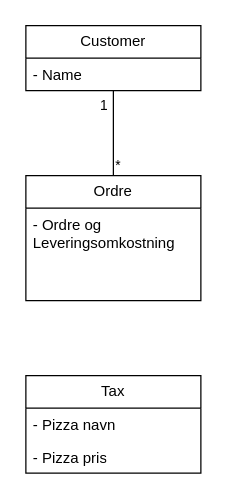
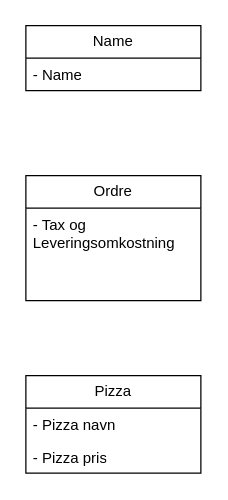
  <mxCell id="0" />
  <mxCell id="1" parent="0" />
  <mxCell id="2" value="Ordre" style="swimlane;fontStyle=0;childLayout=stackLayout;horizontal=1;startSize=26;fillColor=none;horizontalStack=0;resizeParent=1;resizeParentMax=0;resizeLast=0;collapsible=1;marginBottom=0;whiteSpace=wrap;html=1;" vertex="1" parent="1"><mxGeometry x="20" y="140" width="140" height="100" as="geometry" /></mxCell>
- <mxCell id="3" value="- Ordre og Leveringsomkostning" style="text;strokeColor=none;fillColor=none;align=left;verticalAlign=top;spacingLeft=4;spacingRight=4;overflow=hidden;rotatable=0;points=[[0,0.5],[1,0.5]];portConstraint=eastwest;whiteSpace=wrap;html=1;" vertex="1" parent="2"><mxGeometry y="26" width="140" height="74" as="geometry" /></mxCell>
- <mxCell id="4" value="Customer" style="swimlane;fontStyle=0;childLayout=stackLayout;horizontal=1;startSize=26;fillColor=none;horizontalStack=0;resizeParent=1;resizeParentMax=0;resizeLast=0;collapsible=1;marginBottom=0;whiteSpace=wrap;html=1;" vertex="1" parent="1"><mxGeometry x="20" y="20" width="140" height="52" as="geometry" /></mxCell>
+ <mxCell id="3" value="- Tax og Leveringsomkostning" style="text;strokeColor=none;fillColor=none;align=left;verticalAlign=top;spacingLeft=4;spacingRight=4;overflow=hidden;rotatable=0;points=[[0,0.5],[1,0.5]];portConstraint=eastwest;whiteSpace=wrap;html=1;" vertex="1" parent="2"><mxGeometry y="26" width="140" height="74" as="geometry" /></mxCell>
+ <mxCell id="4" value="Name" style="swimlane;fontStyle=0;childLayout=stackLayout;horizontal=1;startSize=26;fillColor=none;horizontalStack=0;resizeParent=1;resizeParentMax=0;resizeLast=0;collapsible=1;marginBottom=0;whiteSpace=wrap;html=1;" vertex="1" parent="1"><mxGeometry x="20" y="20" width="140" height="52" as="geometry" /></mxCell>
  <mxCell id="5" value="- Name" style="text;strokeColor=none;fillColor=none;align=left;verticalAlign=top;spacingLeft=4;spacingRight=4;overflow=hidden;rotatable=0;points=[[0,0.5],[1,0.5]];portConstraint=eastwest;whiteSpace=wrap;html=1;" vertex="1" parent="4"><mxGeometry y="26" width="140" height="26" as="geometry" /></mxCell>
- <mxCell id="6" value="Tax" style="swimlane;fontStyle=0;childLayout=stackLayout;horizontal=1;startSize=26;fillColor=none;horizontalStack=0;resizeParent=1;resizeParentMax=0;resizeLast=0;collapsible=1;marginBottom=0;whiteSpace=wrap;html=1;" vertex="1" parent="1"><mxGeometry x="20" y="300" width="140" height="78" as="geometry" /></mxCell>
+ <mxCell id="6" value="Pizza" style="swimlane;fontStyle=0;childLayout=stackLayout;horizontal=1;startSize=26;fillColor=none;horizontalStack=0;resizeParent=1;resizeParentMax=0;resizeLast=0;collapsible=1;marginBottom=0;whiteSpace=wrap;html=1;" vertex="1" parent="1"><mxGeometry x="20" y="300" width="140" height="78" as="geometry" /></mxCell>
  <mxCell id="7" value="- Pizza navn" style="text;strokeColor=none;fillColor=none;align=left;verticalAlign=top;spacingLeft=4;spacingRight=4;overflow=hidden;rotatable=0;points=[[0,0.5],[1,0.5]];portConstraint=eastwest;whiteSpace=wrap;html=1;" vertex="1" parent="6"><mxGeometry y="26" width="140" height="26" as="geometry" /></mxCell>
  <mxCell id="8" value="- Pizza pris" style="text;strokeColor=none;fillColor=none;align=left;verticalAlign=top;spacingLeft=4;spacingRight=4;overflow=hidden;rotatable=0;points=[[0,0.5],[1,0.5]];portConstraint=eastwest;whiteSpace=wrap;html=1;" vertex="1" parent="6"><mxGeometry y="52" width="140" height="26" as="geometry" /></mxCell>
- <mxCell id="9" value="" style="endArrow=none;html=1;edgeStyle=orthogonalEdgeStyle;rounded=0;exitX=0.5;exitY=0;exitDx=0;exitDy=0;entryX=0.5;entryY=1;entryDx=0;entryDy=0;entryPerimeter=0;" edge="1" parent="1" source="2" target="5"><mxGeometry relative="1" as="geometry"><mxPoint x="136" y="120" as="sourcePoint" /><mxPoint x="90" y="80" as="targetPoint" /></mxGeometry></mxCell>
- <mxCell id="10" value="*" style="edgeLabel;resizable=0;html=1;align=left;verticalAlign=bottom;" connectable="0" vertex="1" parent="9"><mxGeometry x="-1" relative="1" as="geometry" /></mxCell>
- <mxCell id="11" value="1" style="edgeLabel;resizable=0;html=1;align=right;verticalAlign=bottom;" connectable="0" vertex="1" parent="9"><mxGeometry x="1" relative="1" as="geometry"><mxPoint x="-4" y="20" as="offset" /></mxGeometry></mxCell>
